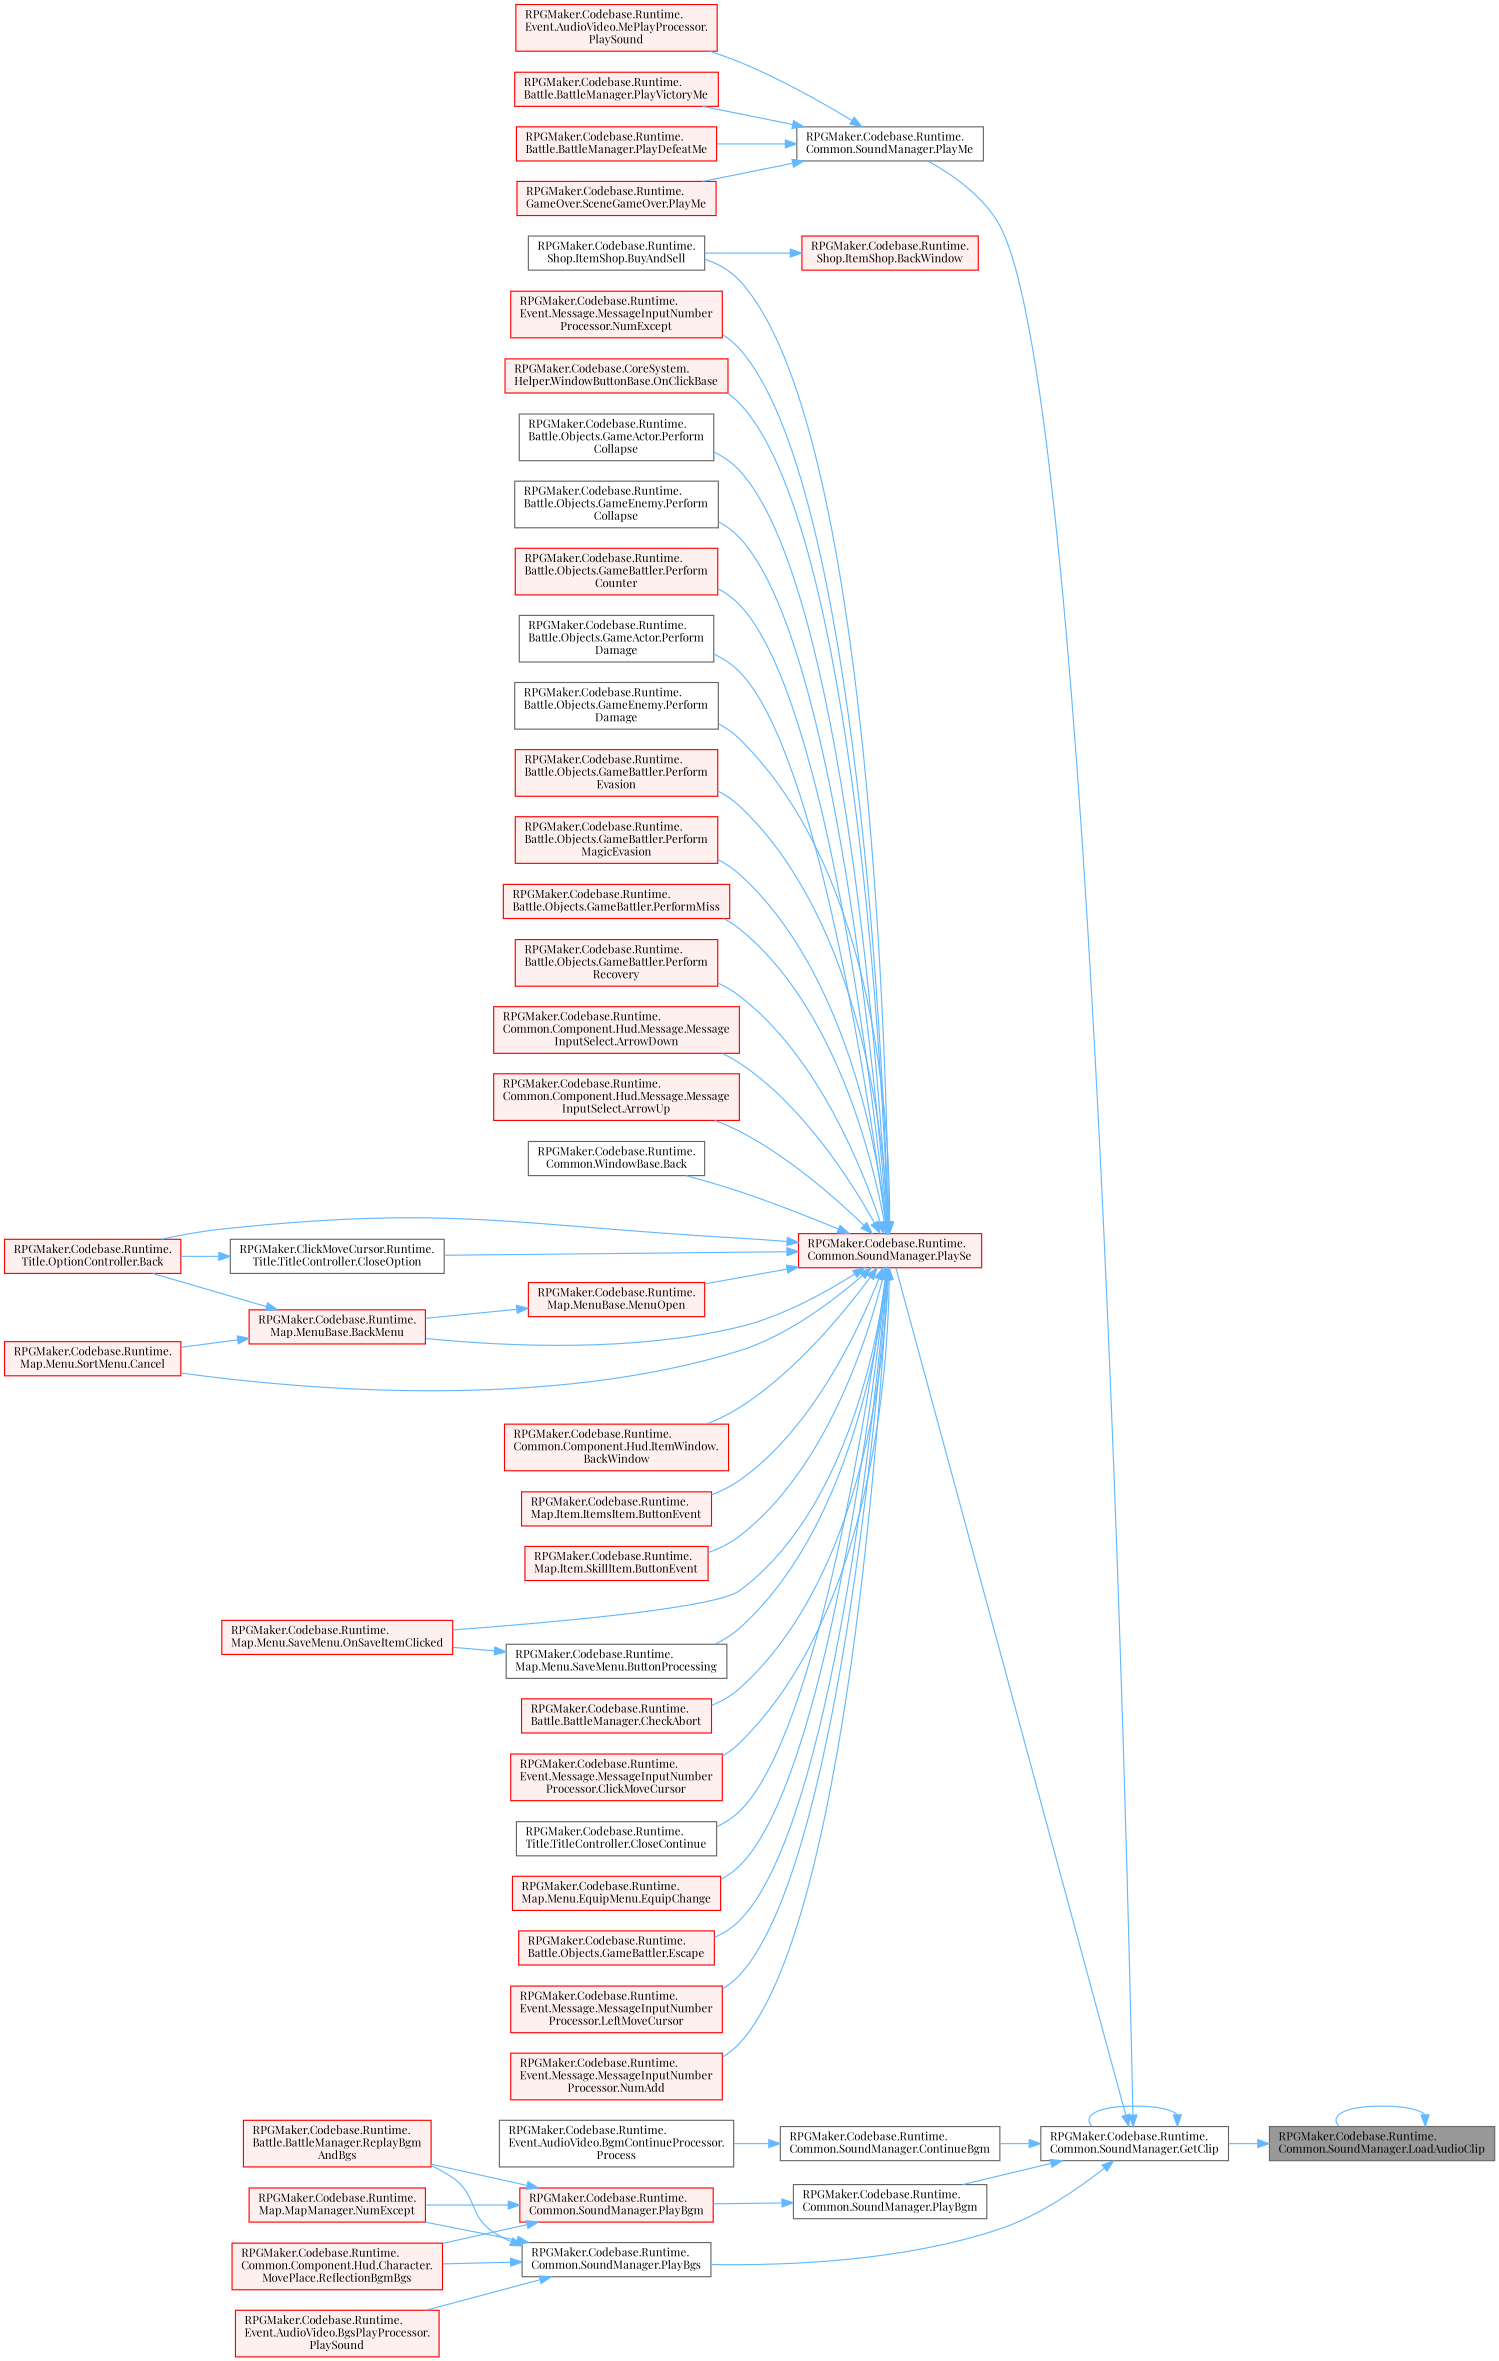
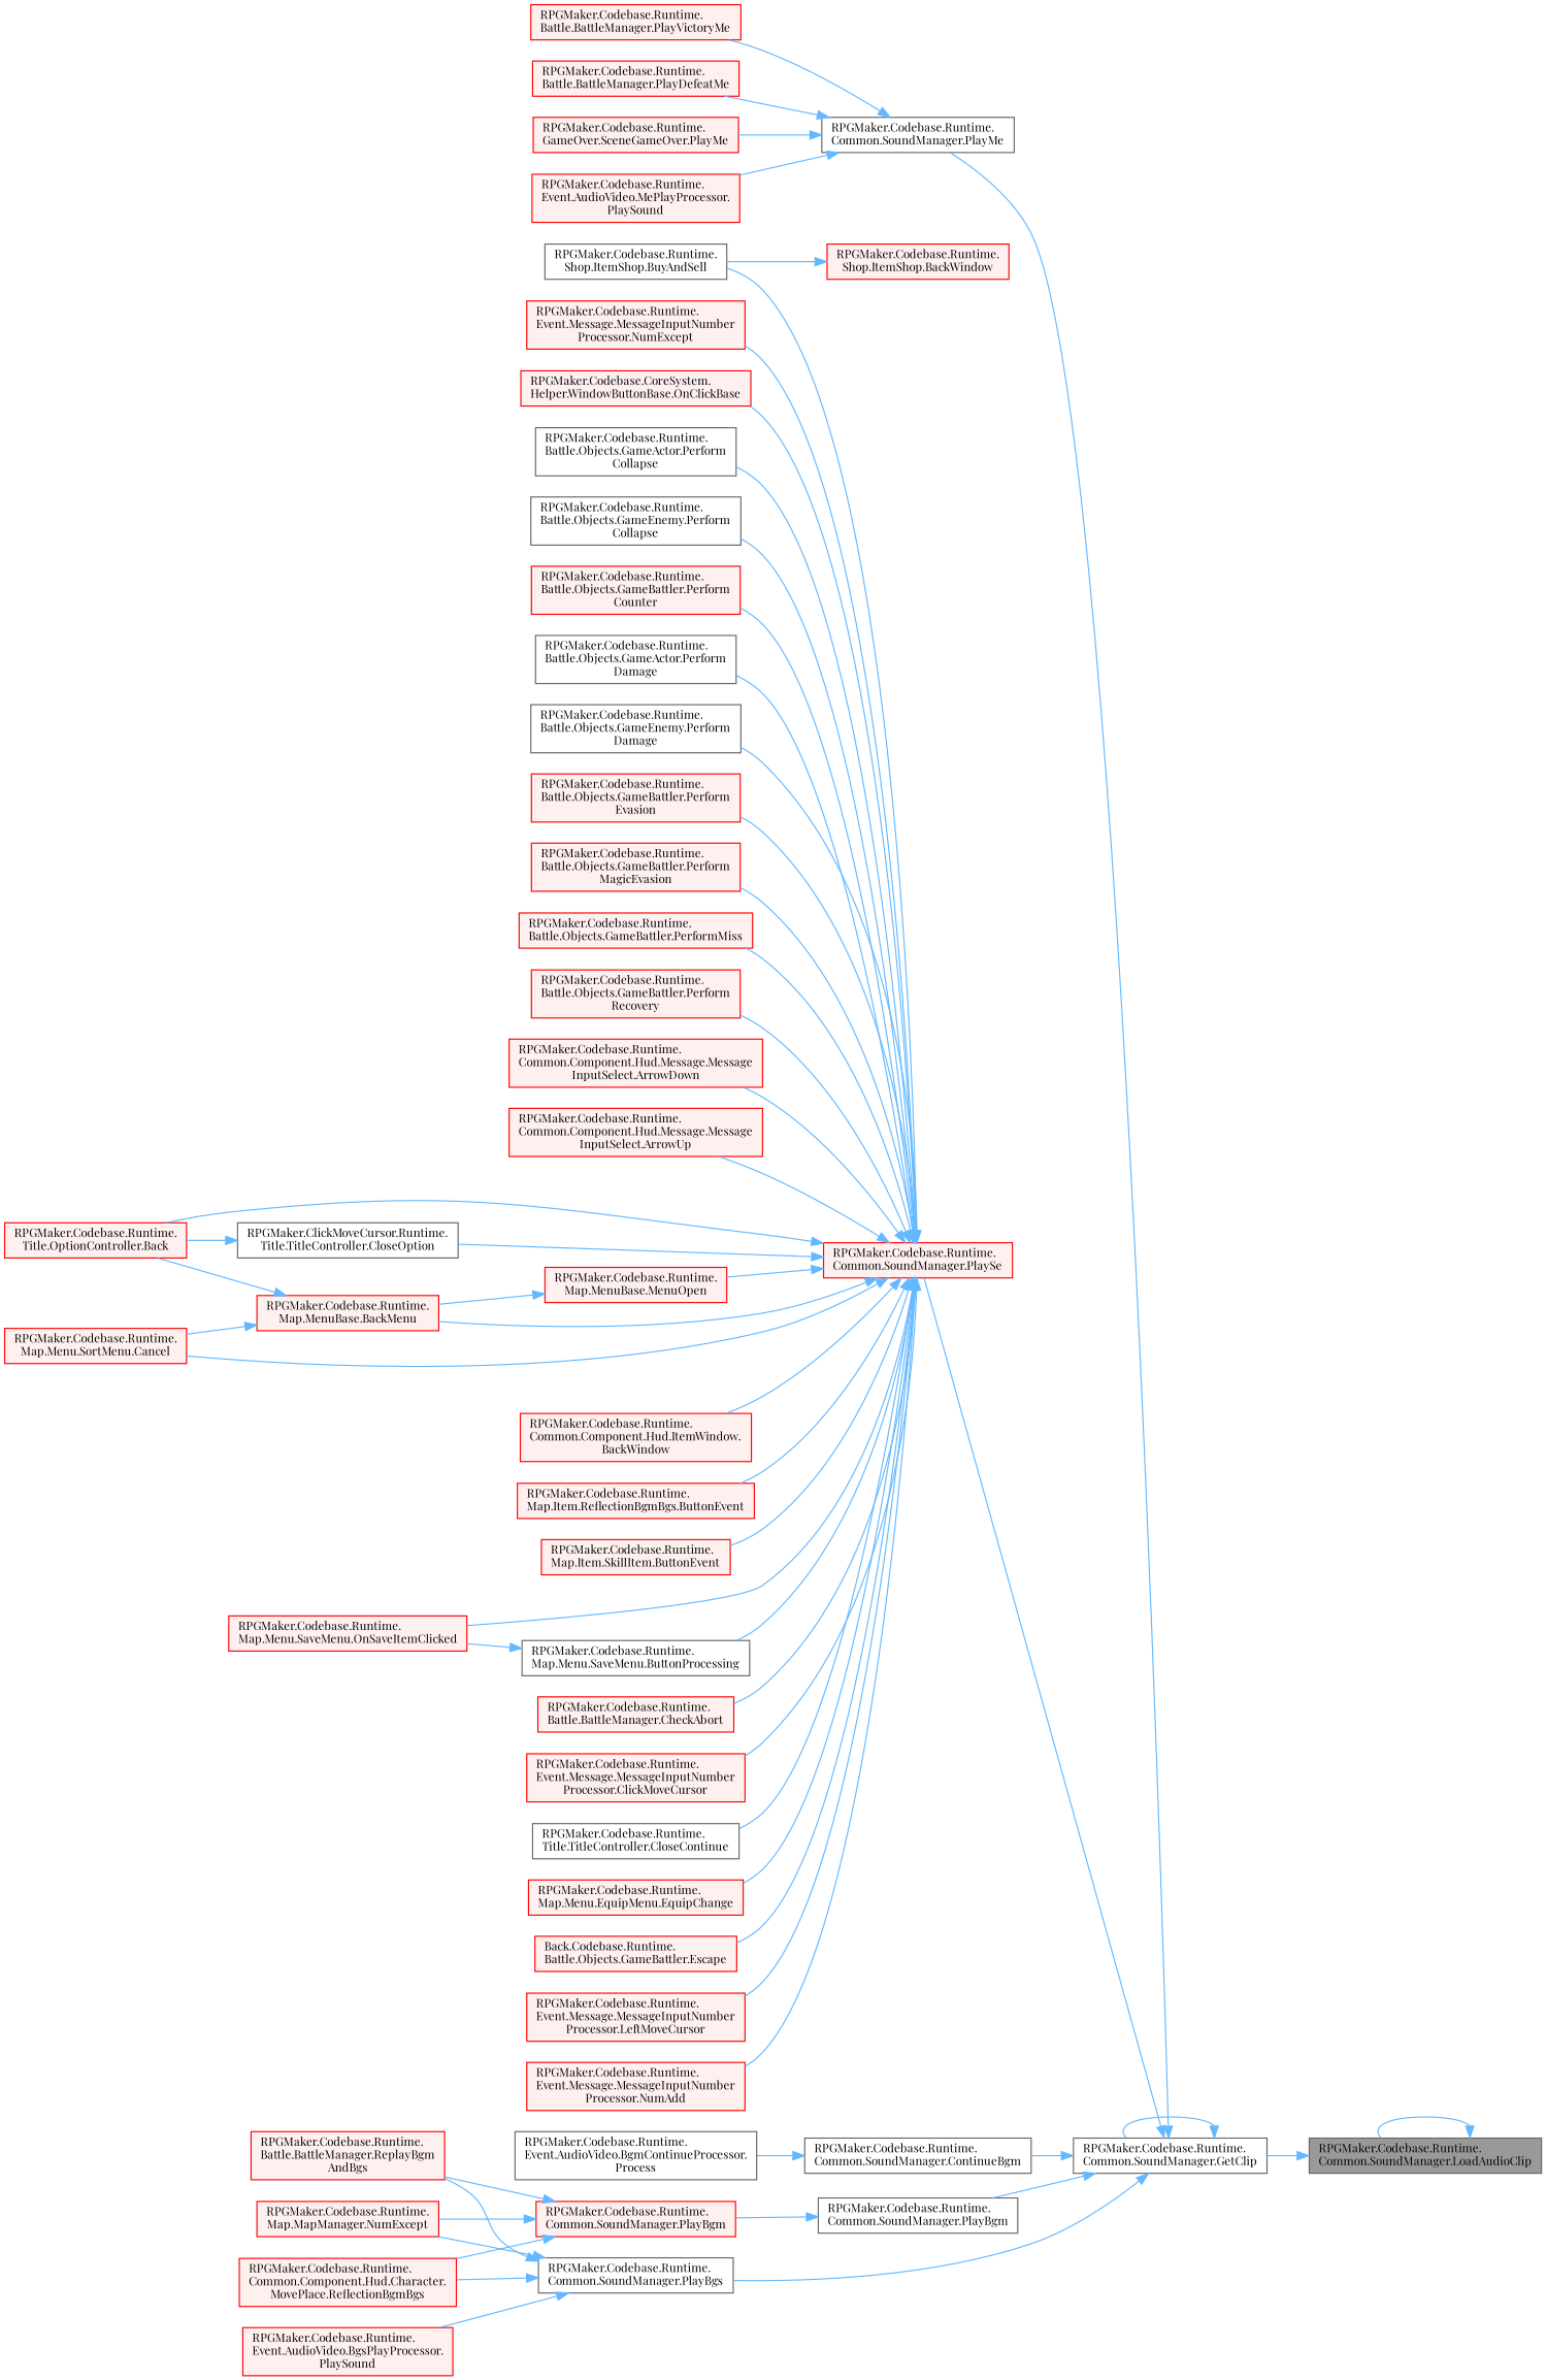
  digraph {
    fontname="Playfair Display"
    rankdir=RL
    node [color=red fillcolor="#FFF0F0" fontname="Playfair Display" fontsize=10 shape=box style=filled]
    edge [color=steelblue1 dir=back fontname="Playfair Display" fontsize=10 labelfontname=Helvetica labelfontsize=10 style=solid]
    n1 [color=gray40 fillcolor=grey60 fontcolor=black height=0.2 label="RPGMaker.Codebase.Runtime.\lCommon.SoundManager.LoadAudioClip" width=0.4]
    n2 [color=grey40 fillcolor=white height=0.2 label="RPGMaker.Codebase.Runtime.\lCommon.SoundManager.GetClip" width=0.4]
    n3 [color=grey40 fillcolor=white height=0.2 label="RPGMaker.Codebase.Runtime.\lCommon.SoundManager.ContinueBgm" width=0.4]
    n4 [color=grey40 fillcolor=white height=0.2 label="RPGMaker.Codebase.Runtime.\lCommon.SoundManager.PlayBgm" width=0.4]
    n5 [color=grey40 fillcolor=white height=0.2 label="RPGMaker.Codebase.Runtime.\lCommon.SoundManager.PlayBgs" width=0.4]
    n6 [color=grey40 fillcolor=white height=0.2 label="RPGMaker.Codebase.Runtime.\lCommon.SoundManager.PlayMe" width=0.4]
    n7 [height=0.2 label="RPGMaker.Codebase.Runtime.\lCommon.SoundManager.PlaySe" width=0.4]
    n8 [color=grey40 fillcolor=white height=0.2 label="RPGMaker.Codebase.Runtime.\lEvent.AudioVideo.BgmContinueProcessor.\lProcess" width=0.4]
    n9 [height=0.2 label="RPGMaker.Codebase.Runtime.\lCommon.SoundManager.PlayBgm" width=0.4]
    n10 [height=0.2 label="RPGMaker.Codebase.Runtime.\lMap.MapManager.NumExcept" width=0.4]
    n11 [height=0.2 label="RPGMaker.Codebase.Runtime.\lCommon.Component.Hud.Character.\lMovePlace.ReflectionBgmBgs" width=0.4]
    n12 [height=0.2 label="RPGMaker.Codebase.Runtime.\lBattle.BattleManager.ReplayBgm\lAndBgs" width=0.4]
    n13 [height=0.2 label="RPGMaker.Codebase.Runtime.\lEvent.AudioVideo.BgsPlayProcessor.\lPlaySound" width=0.4]
    n14 [height=0.2 label="RPGMaker.Codebase.Runtime.\lBattle.BattleManager.PlayDefeatMe" width=0.4]
    n15 [height=0.2 label="RPGMaker.Codebase.Runtime.\lGameOver.SceneGameOver.PlayMe" width=0.4]
    n16 [height=0.2 label="RPGMaker.Codebase.Runtime.\lEvent.AudioVideo.MePlayProcessor.\lPlaySound" width=0.4]
    n17 [height=0.2 label="RPGMaker.Codebase.Runtime.\lBattle.BattleManager.PlayVictoryMe" width=0.4]
    n18 [height=0.2 label="RPGMaker.Codebase.Runtime.\lCommon.Component.Hud.Message.Message\lInputSelect.ArrowDown" width=0.4]
    n19 [height=0.2 label="RPGMaker.Codebase.Runtime.\lCommon.Component.Hud.Message.Message\lInputSelect.ArrowUp" width=0.4]
-   n20 [color=grey40 fillcolor=white height=0.2 label="RPGMaker.Codebase.Runtime.\lCommon.WindowBase.Back" width=0.4]
    n21 [height=0.2 label="RPGMaker.Codebase.Runtime.\lTitle.OptionController.Back" width=0.4]
    n22 [height=0.2 label="RPGMaker.Codebase.Runtime.\lMap.MenuBase.BackMenu" width=0.4]
    n23 [height=0.2 label="RPGMaker.Codebase.Runtime.\lMap.Menu.SortMenu.Cancel" width=0.4]
    n24 [height=0.2 label="RPGMaker.Codebase.Runtime.\lCommon.Component.Hud.ItemWindow.\lBackWindow" width=0.4]
    n25 [color=grey40 fillcolor=white height=0.2 label="RPGMaker.Codebase.Runtime.\lShop.ItemShop.BuyAndSell" width=0.4]
-   n26 [height=0.2 label="RPGMaker.Codebase.Runtime.\lMap.Item.ItemsItem.ButtonEvent" width=0.4]
+   n26 [height=0.2 label="RPGMaker.Codebase.Runtime.\lMap.Item.ReflectionBgmBgs.ButtonEvent" width=0.4]
    n27 [height=0.2 label="RPGMaker.Codebase.Runtime.\lMap.Item.SkillItem.ButtonEvent" width=0.4]
    n28 [color=grey40 fillcolor=white height=0.2 label="RPGMaker.Codebase.Runtime.\lMap.Menu.SaveMenu.ButtonProcessing" width=0.4]
    n29 [height=0.2 label="RPGMaker.Codebase.Runtime.\lMap.Menu.SaveMenu.OnSaveItemClicked" width=0.4]
    n30 [height=0.2 label="RPGMaker.Codebase.Runtime.\lBattle.BattleManager.CheckAbort" width=0.4]
    n31 [height=0.2 label="RPGMaker.Codebase.Runtime.\lEvent.Message.MessageInputNumber\lProcessor.ClickMoveCursor" width=0.4]
    n32 [color=grey40 fillcolor=white height=0.2 label="RPGMaker.Codebase.Runtime.\lTitle.TitleController.CloseContinue" width=0.4]
    n33 [color=grey40 fillcolor=white height=0.2 label="RPGMaker.ClickMoveCursor.Runtime.\lTitle.TitleController.CloseOption" width=0.4]
    n34 [height=0.2 label="RPGMaker.Codebase.Runtime.\lMap.Menu.EquipMenu.EquipChange" width=0.4]
-   n35 [height=0.2 label="RPGMaker.Codebase.Runtime.\lBattle.Objects.GameBattler.Escape" width=0.4]
+   n35 [height=0.2 label="Back.Codebase.Runtime.\lBattle.Objects.GameBattler.Escape" width=0.4]
    n36 [height=0.2 label="RPGMaker.Codebase.Runtime.\lEvent.Message.MessageInputNumber\lProcessor.LeftMoveCursor" width=0.4]
    n37 [height=0.2 label="RPGMaker.Codebase.Runtime.\lMap.MenuBase.MenuOpen" width=0.4]
    n38 [height=0.2 label="RPGMaker.Codebase.Runtime.\lEvent.Message.MessageInputNumber\lProcessor.NumAdd" width=0.4]
    n39 [height=0.2 label="RPGMaker.Codebase.Runtime.\lEvent.Message.MessageInputNumber\lProcessor.NumExcept" width=0.4]
    n40 [height=0.2 label="RPGMaker.Codebase.CoreSystem.\lHelper.WindowButtonBase.OnClickBase" width=0.4]
    n41 [color=grey40 fillcolor=white height=0.2 label="RPGMaker.Codebase.Runtime.\lBattle.Objects.GameActor.Perform\lCollapse" width=0.4]
    n42 [color=grey40 fillcolor=white height=0.2 label="RPGMaker.Codebase.Runtime.\lBattle.Objects.GameEnemy.Perform\lCollapse" width=0.4]
    n43 [height=0.2 label="RPGMaker.Codebase.Runtime.\lBattle.Objects.GameBattler.Perform\lCounter" width=0.4]
    n44 [color=grey40 fillcolor=white height=0.2 label="RPGMaker.Codebase.Runtime.\lBattle.Objects.GameActor.Perform\lDamage" width=0.4]
    n45 [color=grey40 fillcolor=white height=0.2 label="RPGMaker.Codebase.Runtime.\lBattle.Objects.GameEnemy.Perform\lDamage" width=0.4]
    n46 [height=0.2 label="RPGMaker.Codebase.Runtime.\lBattle.Objects.GameBattler.Perform\lEvasion" width=0.4]
    n47 [height=0.2 label="RPGMaker.Codebase.Runtime.\lBattle.Objects.GameBattler.Perform\lMagicEvasion" width=0.4]
    n48 [height=0.2 label="RPGMaker.Codebase.Runtime.\lBattle.Objects.GameBattler.PerformMiss" width=0.4]
    n49 [height=0.2 label="RPGMaker.Codebase.Runtime.\lBattle.Objects.GameBattler.Perform\lRecovery" width=0.4]
    n50 [height=0.2 label="RPGMaker.Codebase.Runtime.\lShop.ItemShop.BackWindow" width=0.4]
    n1 -> n1
    n1 -> n2
    n2 -> n2
    n2 -> n3
    n2 -> n4
    n2 -> n5
    n2 -> n6
    n2 -> n7
    n3 -> n8
    n4 -> n9
    n5 -> n10
    n5 -> n11
    n5 -> n12
    n5 -> n13
    n6 -> n14
    n6 -> n15
    n6 -> n16
    n6 -> n17
    n7 -> n18
    n7 -> n19
-   n7 -> n20
    n7 -> n21
    n7 -> n22
    n7 -> n23
    n7 -> n24
    n7 -> n25
    n7 -> n26
    n7 -> n27
    n7 -> n28
    n7 -> n29
    n7 -> n30
    n7 -> n31
    n7 -> n32
    n7 -> n33
    n7 -> n34
    n7 -> n35
    n7 -> n36
    n7 -> n37
    n7 -> n38
    n7 -> n39
    n7 -> n40
    n7 -> n41
    n7 -> n42
    n7 -> n43
    n7 -> n44
    n7 -> n45
    n7 -> n46
    n7 -> n47
    n7 -> n48
    n7 -> n49
    n9 -> n10
    n9 -> n11
    n9 -> n12
    n22 -> n21
    n22 -> n23
    n28 -> n29
    n33 -> n21
    n37 -> n22
    n50 -> n25
  }
